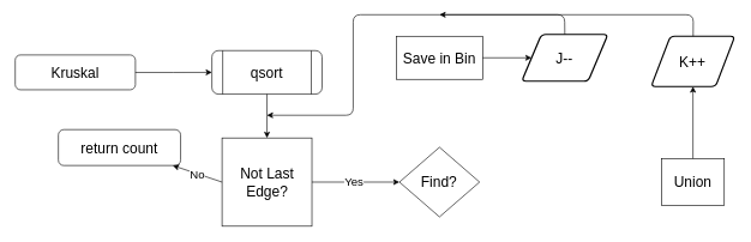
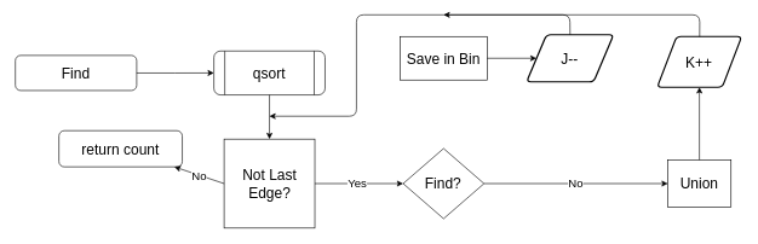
  <mxCell id="0" />
  <mxCell id="1" parent="0" />
- <mxCell id="2" value="&lt;font style=&quot;font-size: 20px&quot;&gt;Kruskal&lt;/font&gt;" style="rounded=1;whiteSpace=wrap;html=1;fontSize=12;glass=0;strokeWidth=1;shadow=0;" parent="1" vertex="1"><mxGeometry x="20" y="76.06" width="167.143" height="48.462" as="geometry" /></mxCell>
+ <mxCell id="2" value="&lt;font style=&quot;font-size: 20px&quot;&gt;Find&lt;/font&gt;" style="rounded=1;whiteSpace=wrap;html=1;fontSize=12;glass=0;strokeWidth=1;shadow=0;" parent="1" vertex="1"><mxGeometry x="20" y="76.06" width="167.143" height="48.462" as="geometry" /></mxCell>
  <mxCell id="3" value="&lt;font style=&quot;font-size: 20px&quot;&gt;return count&lt;/font&gt;" style="rounded=1;whiteSpace=wrap;html=1;fontSize=12;glass=0;strokeWidth=1;shadow=0;" parent="1" vertex="1"><mxGeometry x="80" y="180" width="170" height="50" as="geometry" /></mxCell>
  <mxCell id="4" value="&lt;font style=&quot;font-size: 20px&quot;&gt;qsort&lt;/font&gt;" style="shape=process;whiteSpace=wrap;html=1;backgroundOutline=1;rounded=1;shadow=0;strokeWidth=1;glass=0;" vertex="1" parent="1"><mxGeometry x="293.504" y="70.003" width="153.214" height="60.577" as="geometry" /></mxCell>
  <mxCell id="5" value="" style="edgeStyle=orthogonalEdgeStyle;rounded=0;orthogonalLoop=1;jettySize=auto;html=1;" edge="1" parent="1" source="2" target="4"><mxGeometry x="60" y="146.06" as="geometry" /></mxCell>
  <mxCell id="6" value="&lt;font style=&quot;font-size: 20px&quot;&gt;Not Last Edge?&lt;/font&gt;" style="whiteSpace=wrap;html=1;rounded=0;" vertex="1" parent="1"><mxGeometry x="307.61" y="191.63" width="125" height="122.88" as="geometry" /></mxCell>
  <mxCell id="7" value="" style="edgeStyle=orthogonalEdgeStyle;rounded=0;orthogonalLoop=1;jettySize=auto;html=1;entryX=0.5;entryY=0;entryDx=0;entryDy=0;" edge="1" parent="1" source="4" target="6"><mxGeometry x="516.54" y="-30" as="geometry"><mxPoint x="487.076" y="142.308" as="targetPoint" /><Array as="points" /></mxGeometry></mxCell>
  <mxCell id="8" value="&lt;font style=&quot;font-size: 20px&quot;&gt;Find?&lt;/font&gt;" style="rhombus;whiteSpace=wrap;html=1;" vertex="1" parent="1"><mxGeometry x="554.287" y="204.606" width="111.429" height="96.923" as="geometry" /></mxCell>
  <mxCell id="9" value="&lt;font style=&quot;font-size: 20px&quot;&gt;Union&lt;/font&gt;" style="whiteSpace=wrap;html=1;" vertex="1" parent="1"><mxGeometry x="918.93" y="220.33" width="87.14" height="65.49" as="geometry" /></mxCell>
+ <mxCell id="10" value="&lt;font style=&quot;font-size: 16px&quot;&gt;No&lt;/font&gt;" style="edgeStyle=orthogonalEdgeStyle;rounded=0;orthogonalLoop=1;jettySize=auto;html=1;" edge="1" parent="1" source="8" target="9"><mxGeometry x="784.29" y="-30" as="geometry" /></mxCell>
  <mxCell id="11" value="&lt;font style=&quot;font-size: 16px&quot;&gt;Yes&lt;/font&gt;" style="endArrow=classic;html=1;exitX=1;exitY=0.5;exitDx=0;exitDy=0;entryX=0;entryY=0.5;entryDx=0;entryDy=0;" edge="1" parent="1" source="6" target="8"><mxGeometry width="50" height="50" as="geometry"><mxPoint x="1050" y="270" as="sourcePoint" /><mxPoint x="1100" y="220" as="targetPoint" /><mxPoint x="-2" as="offset" /></mxGeometry></mxCell>
  <mxCell id="12" value="&lt;font style=&quot;font-size: 16px&quot;&gt;No&lt;/font&gt;" style="endArrow=classic;html=1;exitX=0;exitY=0.5;exitDx=0;exitDy=0;" edge="1" parent="1" source="6" target="3"><mxGeometry x="-0.011" y="1" width="50" height="50" relative="1" as="geometry"><mxPoint x="980" y="190" as="sourcePoint" /><mxPoint x="60" y="250" as="targetPoint" /><Array as="points" /><mxPoint as="offset" /></mxGeometry></mxCell>
  <mxCell id="13" value="&lt;font style=&quot;font-size: 20px&quot;&gt;Save in Bin&lt;/font&gt;" style="rounded=0;whiteSpace=wrap;html=1;" vertex="1" parent="1"><mxGeometry x="550" y="50" width="120" height="60" as="geometry" /></mxCell>
  <mxCell id="14" value="&lt;font style=&quot;font-size: 20px&quot;&gt;K++&lt;/font&gt;" style="shape=parallelogram;html=1;strokeWidth=2;perimeter=parallelogramPerimeter;whiteSpace=wrap;rounded=1;arcSize=12;size=0.23;" vertex="1" parent="1"><mxGeometry x="904.29" y="50" width="116.43" height="70" as="geometry" /></mxCell>
  <mxCell id="15" value="" style="endArrow=classic;html=1;exitX=0.5;exitY=0;exitDx=0;exitDy=0;" edge="1" parent="1" source="9" target="14"><mxGeometry width="50" height="50" relative="1" as="geometry"><mxPoint x="918.93" y="400" as="sourcePoint" /><mxPoint x="902.93" y="120" as="targetPoint" /></mxGeometry></mxCell>
  <mxCell id="16" value="" style="endArrow=classic;html=1;exitX=1;exitY=0.5;exitDx=0;exitDy=0;entryX=0;entryY=0.5;entryDx=0;entryDy=0;" edge="1" parent="1" source="13" target="17"><mxGeometry width="50" height="50" relative="1" as="geometry"><mxPoint x="494.29" y="190" as="sourcePoint" /><mxPoint x="764.29" y="80" as="targetPoint" /></mxGeometry></mxCell>
  <mxCell id="17" value="&lt;span style=&quot;font-size: 20px&quot;&gt;J--&lt;/span&gt;" style="shape=parallelogram;html=1;strokeWidth=2;perimeter=parallelogramPerimeter;whiteSpace=wrap;rounded=1;arcSize=12;size=0.23;" vertex="1" parent="1"><mxGeometry x="724.29" y="47.5" width="120" height="65" as="geometry" /></mxCell>
  <mxCell id="18" value="" style="endArrow=classic;html=1;exitX=0.5;exitY=0;exitDx=0;exitDy=0;" edge="1" parent="1" source="17"><mxGeometry width="50" height="50" relative="1" as="geometry"><mxPoint x="470" y="150" as="sourcePoint" /><mxPoint x="370" y="160" as="targetPoint" /><Array as="points"><mxPoint x="784" y="20" /><mxPoint x="490" y="20" /><mxPoint x="490" y="160" /></Array></mxGeometry></mxCell>
  <mxCell id="19" value="" style="endArrow=classic;html=1;" edge="1" parent="1" source="14"><mxGeometry width="50" height="50" relative="1" as="geometry"><mxPoint x="970" y="50" as="sourcePoint" /><mxPoint x="610" y="20" as="targetPoint" /><Array as="points"><mxPoint x="963" y="20" /></Array></mxGeometry></mxCell>
